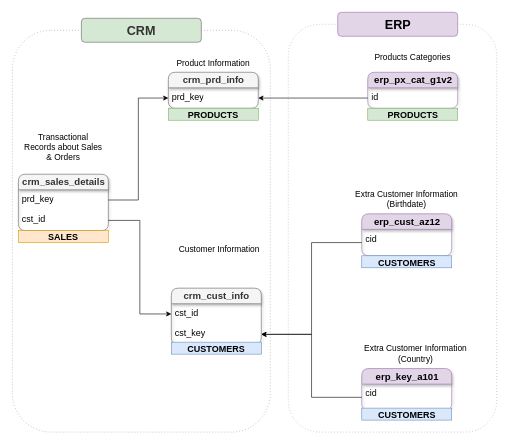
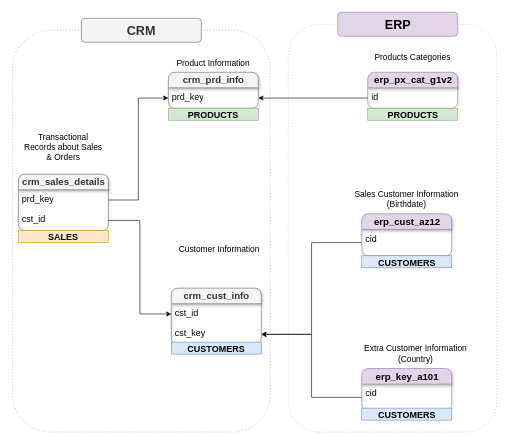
  <mxCell id="0" />
  <mxCell id="1" parent="0" />
  <mxCell id="2" value="&lt;b&gt;&lt;font style=&quot;font-size: 16px;&quot;&gt;crm_cust_info&lt;/font&gt;&lt;/b&gt;" style="swimlane;fontStyle=0;childLayout=stackLayout;horizontal=1;startSize=26;fillColor=#f5f5f5;horizontalStack=0;resizeParent=1;resizeParentMax=0;resizeLast=0;collapsible=1;marginBottom=0;html=1;strokeColor=#666666;fontColor=#333333;rounded=1;shadow=1;glass=0;fontSize=15;" parent="1" vertex="1"><mxGeometry x="285" y="480" width="150" height="94" as="geometry" /></mxCell>
  <mxCell id="3" value="cst_id" style="text;strokeColor=none;fillColor=none;align=left;verticalAlign=top;spacingLeft=4;spacingRight=4;overflow=hidden;rotatable=0;points=[[0,0.5],[1,0.5]];portConstraint=eastwest;whiteSpace=wrap;html=1;fontSize=15;" parent="2" vertex="1"><mxGeometry y="26" width="150" height="34" as="geometry" /></mxCell>
  <mxCell id="4" value="cst_key" style="text;strokeColor=none;fillColor=none;align=left;verticalAlign=top;spacingLeft=4;spacingRight=4;overflow=hidden;rotatable=0;points=[[0,0.5],[1,0.5]];portConstraint=eastwest;whiteSpace=wrap;html=1;fontSize=15;" parent="2" vertex="1"><mxGeometry y="60" width="150" height="34" as="geometry" /></mxCell>
  <mxCell id="5" value="&lt;font style=&quot;font-size: 14px;&quot;&gt;Customer Information&lt;/font&gt;" style="text;html=1;align=center;verticalAlign=middle;whiteSpace=wrap;rounded=0;" parent="1" vertex="1"><mxGeometry x="295" y="400" width="140" height="30" as="geometry" /></mxCell>
  <mxCell id="6" value="&lt;b&gt;&lt;font style=&quot;font-size: 16px;&quot;&gt;crm_prd_info&lt;/font&gt;&lt;/b&gt;" style="swimlane;fontStyle=0;childLayout=stackLayout;horizontal=1;startSize=26;fillColor=#f5f5f5;horizontalStack=0;resizeParent=1;resizeParentMax=0;resizeLast=0;collapsible=1;marginBottom=0;html=1;strokeColor=#666666;fontColor=#333333;rounded=1;shadow=1;glass=0;fontSize=15;" parent="1" vertex="1"><mxGeometry x="280" y="120" width="150" height="60" as="geometry" /></mxCell>
  <mxCell id="7" value="prd_key" style="text;strokeColor=none;fillColor=none;align=left;verticalAlign=top;spacingLeft=4;spacingRight=4;overflow=hidden;rotatable=0;points=[[0,0.5],[1,0.5]];portConstraint=eastwest;whiteSpace=wrap;html=1;fontSize=15;" parent="6" vertex="1"><mxGeometry y="26" width="150" height="34" as="geometry" /></mxCell>
  <mxCell id="8" value="&lt;font style=&quot;font-size: 14px;&quot;&gt;Product Information&lt;/font&gt;" style="text;html=1;align=center;verticalAlign=middle;whiteSpace=wrap;rounded=0;" parent="1" vertex="1"><mxGeometry x="285" y="90" width="140" height="30" as="geometry" /></mxCell>
  <mxCell id="9" value="&lt;b&gt;&lt;font style=&quot;font-size: 16px;&quot;&gt;crm_sales_details&lt;/font&gt;&lt;/b&gt;" style="swimlane;fontStyle=0;childLayout=stackLayout;horizontal=1;startSize=26;fillColor=#f5f5f5;horizontalStack=0;resizeParent=1;resizeParentMax=0;resizeLast=0;collapsible=1;marginBottom=0;html=1;strokeColor=#666666;fontColor=#333333;rounded=1;shadow=1;glass=0;fontSize=15;" parent="1" vertex="1"><mxGeometry x="30" y="290" width="150" height="94" as="geometry" /></mxCell>
  <mxCell id="10" value="prd_key" style="text;strokeColor=none;fillColor=none;align=left;verticalAlign=top;spacingLeft=4;spacingRight=4;overflow=hidden;rotatable=0;points=[[0,0.5],[1,0.5]];portConstraint=eastwest;whiteSpace=wrap;html=1;fontSize=15;" parent="9" vertex="1"><mxGeometry y="26" width="150" height="34" as="geometry" /></mxCell>
  <mxCell id="11" value="cst_id" style="text;strokeColor=none;fillColor=none;align=left;verticalAlign=top;spacingLeft=4;spacingRight=4;overflow=hidden;rotatable=0;points=[[0,0.5],[1,0.5]];portConstraint=eastwest;whiteSpace=wrap;html=1;fontSize=15;" parent="9" vertex="1"><mxGeometry y="60" width="150" height="34" as="geometry" /></mxCell>
  <mxCell id="12" value="&lt;font style=&quot;font-size: 14px;&quot;&gt;Transactional Records about Sales &amp;amp; Orders&lt;/font&gt;" style="text;html=1;align=center;verticalAlign=middle;whiteSpace=wrap;rounded=0;" parent="1" vertex="1"><mxGeometry x="35" y="230" width="140" height="30" as="geometry" /></mxCell>
  <mxCell id="13" style="edgeStyle=orthogonalEdgeStyle;rounded=0;orthogonalLoop=1;jettySize=auto;html=1;entryX=0;entryY=0.5;entryDx=0;entryDy=0;" parent="1" source="10" target="7" edge="1"><mxGeometry relative="1" as="geometry" /></mxCell>
  <mxCell id="14" style="edgeStyle=orthogonalEdgeStyle;rounded=0;orthogonalLoop=1;jettySize=auto;html=1;exitX=1;exitY=0.5;exitDx=0;exitDy=0;entryX=0;entryY=0.5;entryDx=0;entryDy=0;" parent="1" source="11" target="3" edge="1"><mxGeometry relative="1" as="geometry" /></mxCell>
  <mxCell id="15" value="&lt;b&gt;&lt;font style=&quot;font-size: 16px;&quot;&gt;erp_cust_az12&lt;/font&gt;&lt;/b&gt;" style="swimlane;fontStyle=0;childLayout=stackLayout;horizontal=1;startSize=26;fillColor=#e1d5e7;horizontalStack=0;resizeParent=1;resizeParentMax=0;resizeLast=0;collapsible=1;marginBottom=0;html=1;strokeColor=#9673a6;rounded=1;shadow=1;glass=0;fontSize=15;" parent="1" vertex="1"><mxGeometry x="602.5" y="356" width="150" height="70" as="geometry" /></mxCell>
  <mxCell id="16" value="cid" style="text;strokeColor=none;fillColor=none;align=left;verticalAlign=top;spacingLeft=4;spacingRight=4;overflow=hidden;rotatable=0;points=[[0,0.5],[1,0.5]];portConstraint=eastwest;whiteSpace=wrap;html=1;fontSize=15;" parent="15" vertex="1"><mxGeometry y="26" width="150" height="44" as="geometry" /></mxCell>
- <mxCell id="17" value="&lt;font style=&quot;font-size: 14px;&quot;&gt;Extra Customer Information (Birthdate)&lt;/font&gt;" style="text;html=1;align=center;verticalAlign=middle;whiteSpace=wrap;rounded=0;" parent="1" vertex="1"><mxGeometry x="580" y="316" width="195" height="30" as="geometry" /></mxCell>
+ <mxCell id="17" value="&lt;font style=&quot;font-size: 14px;&quot;&gt;Sales Customer Information (Birthdate)&lt;/font&gt;" style="text;html=1;align=center;verticalAlign=middle;whiteSpace=wrap;rounded=0;" parent="1" vertex="1"><mxGeometry x="580" y="316" width="195" height="30" as="geometry" /></mxCell>
  <mxCell id="18" value="&lt;b&gt;&lt;font style=&quot;font-size: 16px;&quot;&gt;erp_key_a101&lt;/font&gt;&lt;/b&gt;" style="swimlane;fontStyle=0;childLayout=stackLayout;horizontal=1;startSize=26;fillColor=#e1d5e7;horizontalStack=0;resizeParent=1;resizeParentMax=0;resizeLast=0;collapsible=1;marginBottom=0;html=1;strokeColor=#9673a6;rounded=1;shadow=1;glass=0;fontSize=15;" parent="1" vertex="1"><mxGeometry x="602.5" y="614" width="150" height="70" as="geometry" /></mxCell>
  <mxCell id="19" value="cid" style="text;strokeColor=none;fillColor=none;align=left;verticalAlign=top;spacingLeft=4;spacingRight=4;overflow=hidden;rotatable=0;points=[[0,0.5],[1,0.5]];portConstraint=eastwest;whiteSpace=wrap;html=1;fontSize=15;" parent="18" vertex="1"><mxGeometry y="26" width="150" height="44" as="geometry" /></mxCell>
  <mxCell id="20" value="&lt;font style=&quot;font-size: 14px;&quot;&gt;Extra Customer Information (Country)&lt;/font&gt;" style="text;html=1;align=center;verticalAlign=middle;whiteSpace=wrap;rounded=0;" parent="1" vertex="1"><mxGeometry x="595" y="574" width="195" height="30" as="geometry" /></mxCell>
  <mxCell id="21" style="edgeStyle=orthogonalEdgeStyle;rounded=0;orthogonalLoop=1;jettySize=auto;html=1;entryX=1;entryY=0.5;entryDx=0;entryDy=0;" parent="1" source="16" target="4" edge="1"><mxGeometry relative="1" as="geometry" /></mxCell>
  <mxCell id="22" style="edgeStyle=orthogonalEdgeStyle;rounded=0;orthogonalLoop=1;jettySize=auto;html=1;exitX=0;exitY=0.5;exitDx=0;exitDy=0;" parent="1" source="19" target="4" edge="1"><mxGeometry relative="1" as="geometry" /></mxCell>
  <mxCell id="23" value="&lt;b&gt;&lt;font style=&quot;font-size: 16px;&quot;&gt;erp_px_cat_g1v2&lt;/font&gt;&lt;/b&gt;" style="swimlane;fontStyle=0;childLayout=stackLayout;horizontal=1;startSize=26;fillColor=#e1d5e7;horizontalStack=0;resizeParent=1;resizeParentMax=0;resizeLast=0;collapsible=1;marginBottom=0;html=1;strokeColor=#9673a6;rounded=1;shadow=1;glass=0;fontSize=15;" parent="1" vertex="1"><mxGeometry x="612.5" y="120" width="150" height="60" as="geometry" /></mxCell>
  <mxCell id="24" value="id" style="text;strokeColor=none;fillColor=none;align=left;verticalAlign=top;spacingLeft=4;spacingRight=4;overflow=hidden;rotatable=0;points=[[0,0.5],[1,0.5]];portConstraint=eastwest;whiteSpace=wrap;html=1;fontSize=15;" parent="23" vertex="1"><mxGeometry y="26" width="150" height="34" as="geometry" /></mxCell>
  <mxCell id="25" value="&lt;font style=&quot;font-size: 14px;&quot;&gt;Products Categories&lt;/font&gt;" style="text;html=1;align=center;verticalAlign=middle;whiteSpace=wrap;rounded=0;" parent="1" vertex="1"><mxGeometry x="590" y="80" width="195" height="30" as="geometry" /></mxCell>
  <mxCell id="26" style="edgeStyle=orthogonalEdgeStyle;rounded=0;orthogonalLoop=1;jettySize=auto;html=1;entryX=1;entryY=0.5;entryDx=0;entryDy=0;" parent="1" source="24" target="7" edge="1"><mxGeometry relative="1" as="geometry" /></mxCell>
  <mxCell id="27" value="" style="rounded=1;whiteSpace=wrap;html=1;fillColor=none;dashed=1;dashPattern=1 4;fontColor=#333333;strokeColor=#666666;" parent="1" vertex="1"><mxGeometry x="20" y="50" width="430" height="670" as="geometry" /></mxCell>
  <mxCell id="28" value="" style="rounded=1;whiteSpace=wrap;html=1;fillColor=none;strokeColor=#9673a6;dashed=1;dashPattern=1 4;" parent="1" vertex="1"><mxGeometry x="480" y="40" width="347.5" height="680" as="geometry" /></mxCell>
- <mxCell id="29" value="&lt;font style=&quot;font-size: 21px;&quot;&gt;&lt;b&gt;CRM&lt;/b&gt;&lt;/font&gt;" style="rounded=1;whiteSpace=wrap;html=1;fillColor=#d5e8d4;fontColor=#333333;strokeColor=#666666;" parent="1" vertex="1"><mxGeometry x="135" y="30" width="200" height="40" as="geometry" /></mxCell>
+ <mxCell id="29" value="&lt;font style=&quot;font-size: 21px;&quot;&gt;&lt;b&gt;CRM&lt;/b&gt;&lt;/font&gt;" style="rounded=1;whiteSpace=wrap;html=1;fillColor=#f5f5f5;fontColor=#333333;strokeColor=#666666;" parent="1" vertex="1"><mxGeometry x="135" y="30" width="200" height="40" as="geometry" /></mxCell>
  <mxCell id="30" value="&lt;font style=&quot;font-size: 21px;&quot;&gt;&lt;b&gt;ERP&lt;/b&gt;&lt;/font&gt;" style="rounded=1;whiteSpace=wrap;html=1;fillColor=#e1d5e7;strokeColor=#9673a6;" parent="1" vertex="1"><mxGeometry x="562.5" y="20" width="200" height="40" as="geometry" /></mxCell>
  <mxCell id="31" value="&lt;b&gt;&lt;font style=&quot;font-size: 15px;&quot;&gt;PRODUCTS&lt;/font&gt;&lt;/b&gt;" style="text;html=1;strokeColor=#82b366;fillColor=#d5e8d4;align=center;verticalAlign=middle;whiteSpace=wrap;overflow=hidden;" parent="1" vertex="1"><mxGeometry x="280" y="180" width="150" height="20" as="geometry" /></mxCell>
  <mxCell id="32" value="&lt;span style=&quot;font-size: 15px;&quot;&gt;&lt;b&gt;CUSTOMERS&lt;/b&gt;&lt;/span&gt;" style="text;html=1;strokeColor=#6c8ebf;fillColor=#dae8fc;align=center;verticalAlign=middle;whiteSpace=wrap;overflow=hidden;" parent="1" vertex="1"><mxGeometry x="285" y="570" width="150" height="20" as="geometry" /></mxCell>
  <mxCell id="33" value="&lt;b&gt;&lt;font style=&quot;font-size: 15px;&quot;&gt;PRODUCTS&lt;/font&gt;&lt;/b&gt;" style="text;html=1;strokeColor=#82b366;fillColor=#d5e8d4;align=center;verticalAlign=middle;whiteSpace=wrap;overflow=hidden;" parent="1" vertex="1"><mxGeometry x="612.5" y="180" width="150" height="20" as="geometry" /></mxCell>
  <mxCell id="34" value="&lt;span style=&quot;font-size: 15px;&quot;&gt;&lt;b&gt;CUSTOMERS&lt;/b&gt;&lt;/span&gt;" style="text;html=1;strokeColor=#6c8ebf;fillColor=#dae8fc;align=center;verticalAlign=middle;whiteSpace=wrap;overflow=hidden;" parent="1" vertex="1"><mxGeometry x="602.5" y="680" width="150" height="20" as="geometry" /></mxCell>
  <mxCell id="35" value="&lt;span style=&quot;font-size: 15px;&quot;&gt;&lt;b&gt;CUSTOMERS&lt;/b&gt;&lt;/span&gt;" style="text;html=1;strokeColor=#6c8ebf;fillColor=#dae8fc;align=center;verticalAlign=middle;whiteSpace=wrap;overflow=hidden;" parent="1" vertex="1"><mxGeometry x="602.5" y="426" width="150" height="20" as="geometry" /></mxCell>
  <mxCell id="36" value="&lt;span style=&quot;font-size: 15px;&quot;&gt;&lt;b&gt;SALES&lt;/b&gt;&lt;/span&gt;" style="text;html=1;strokeColor=#d79b00;fillColor=#ffe6cc;align=center;verticalAlign=middle;whiteSpace=wrap;overflow=hidden;" parent="1" vertex="1"><mxGeometry x="30" y="384" width="150" height="20" as="geometry" /></mxCell>
